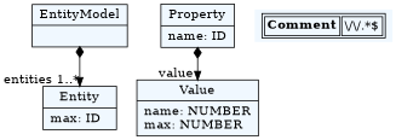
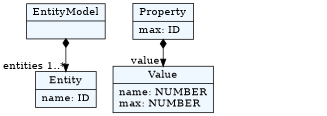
  digraph {
    fontname="Bitstream Vera Sans"
    fontsize=8
    nodesep=0.3
    node [fillcolor=aliceblue shape=record style=filled]
    edge [arrowtail=diamond dir=both]
    n1 [label="{EntityModel|}"]
-   n2 [label="{Entity|max: ID\l}"]
-   n3 [label="{Property|name: ID\l}"]
+   n2 [label="{Entity|name: ID\l}"]
+   n3 [label="{Property|max: ID\l}"]
    n4 [label="{Value|name: NUMBER\lmax: NUMBER\l}"]
-   n5 [label=< <table> 	<tr> 		<td><b>Comment</b></td><td>\/\/.*$</td> 	</tr> </table> > shape=plaintext]
    n1 -> n2 [headlabel="entities 1..*"]
    n3 -> n4 [headlabel="value "]
  }
